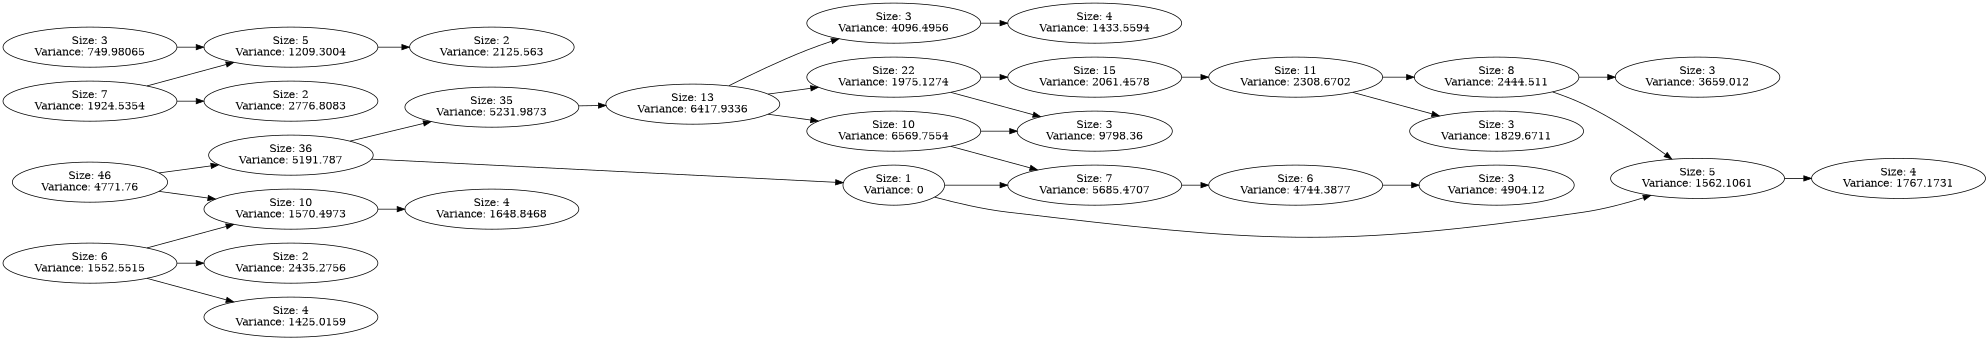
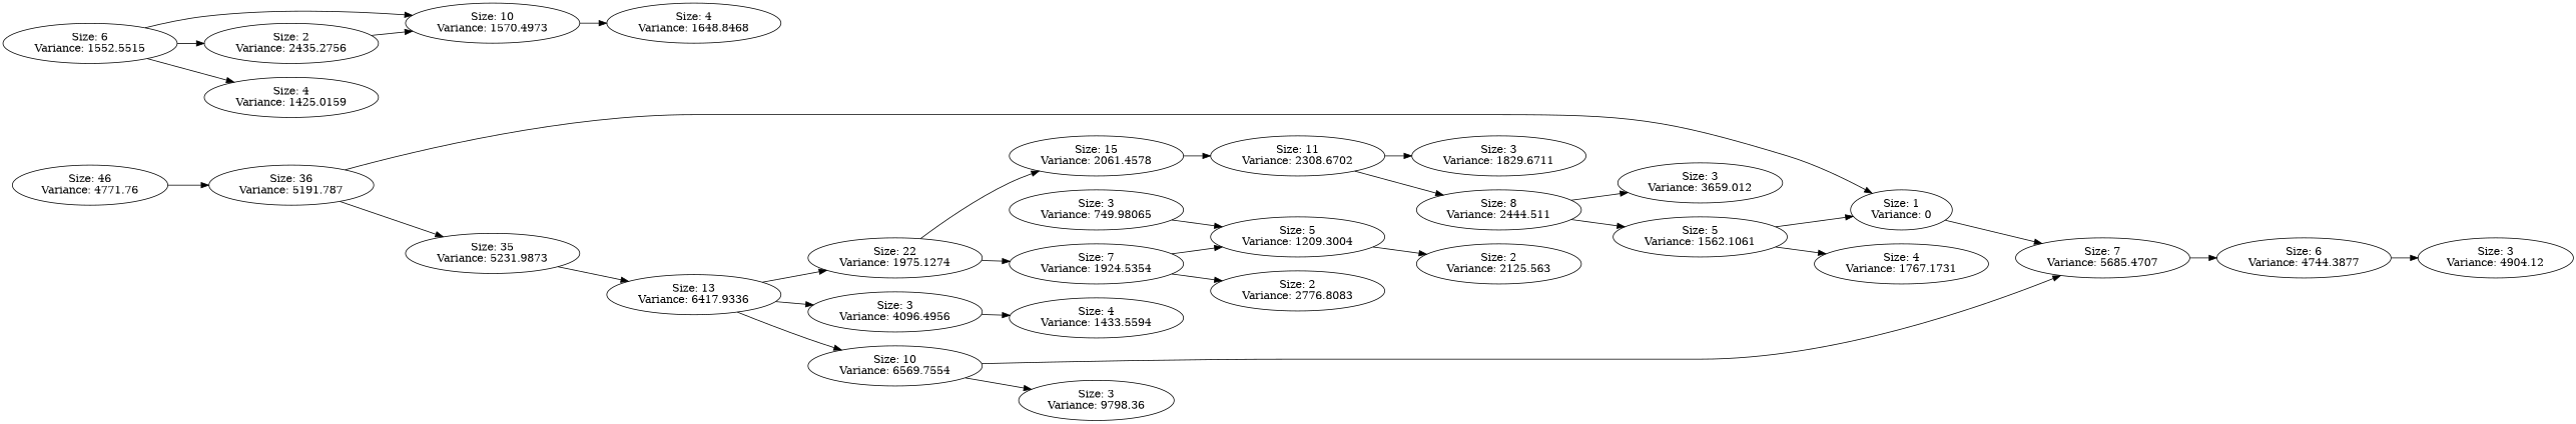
  digraph {
    L=2
    rankdir=LR
    "Size: 46\nVariance: 4771.76"
    "Size: 36\nVariance: 5191.787"
    "Size: 10\nVariance: 1570.4973"
    "Size: 35\nVariance: 5231.9873"
    "Size: 1\nVariance: 0"
    "Size: 4\nVariance: 1648.8468"
    "Size: 13\nVariance: 6417.9336"
    "Size: 7\nVariance: 5685.4707"
    "Size: 6\nVariance: 1552.5515"
    "Size: 2\nVariance: 2435.2756"
    "Size: 4\nVariance: 1425.0159"
    "Size: 22\nVariance: 1975.1274"
    "Size: 7\nVariance: 1924.5354"
    "Size: 15\nVariance: 2061.4578"
    "Size: 10\nVariance: 6569.7554"
    "Size: 3\nVariance: 4096.4956"
    "Size: 5\nVariance: 1209.3004"
    "Size: 2\nVariance: 2776.8083"
    "Size: 11\nVariance: 2308.6702"
    "Size: 3\nVariance: 9798.36"
    "Size: 4\nVariance: 1433.5594"
    "Size: 2\nVariance: 2125.563"
    "Size: 3\nVariance: 1829.6711"
    "Size: 8\nVariance: 2444.511"
    "Size: 3\nVariance: 749.98065"
    "Size: 5\nVariance: 1562.1061"
    "Size: 3\nVariance: 3659.012"
    "Size: 4\nVariance: 1767.1731"
    "Size: 6\nVariance: 4744.3877"
    "Size: 3\nVariance: 4904.12"
    "Size: 46\nVariance: 4771.76" -> "Size: 36\nVariance: 5191.787"
-   "Size: 46\nVariance: 4771.76" -> "Size: 10\nVariance: 1570.4973"
+   "Size: 2\nVariance: 2435.2756" -> "Size: 10\nVariance: 1570.4973"
    "Size: 36\nVariance: 5191.787" -> "Size: 35\nVariance: 5231.9873"
    "Size: 36\nVariance: 5191.787" -> "Size: 1\nVariance: 0"
    "Size: 10\nVariance: 1570.4973" -> "Size: 4\nVariance: 1648.8468"
    "Size: 35\nVariance: 5231.9873" -> "Size: 13\nVariance: 6417.9336"
    "Size: 1\nVariance: 0" -> "Size: 7\nVariance: 5685.4707"
    "Size: 13\nVariance: 6417.9336" -> "Size: 22\nVariance: 1975.1274"
    "Size: 13\nVariance: 6417.9336" -> "Size: 10\nVariance: 6569.7554"
    "Size: 13\nVariance: 6417.9336" -> "Size: 3\nVariance: 4096.4956"
    "Size: 7\nVariance: 5685.4707" -> "Size: 6\nVariance: 4744.3877"
    "Size: 6\nVariance: 1552.5515" -> "Size: 10\nVariance: 1570.4973"
    "Size: 6\nVariance: 1552.5515" -> "Size: 2\nVariance: 2435.2756"
    "Size: 6\nVariance: 1552.5515" -> "Size: 4\nVariance: 1425.0159"
-   "Size: 22\nVariance: 1975.1274" -> "Size: 3\nVariance: 9798.36"
+   "Size: 22\nVariance: 1975.1274" -> "Size: 7\nVariance: 1924.5354"
    "Size: 22\nVariance: 1975.1274" -> "Size: 15\nVariance: 2061.4578"
    "Size: 7\nVariance: 1924.5354" -> "Size: 5\nVariance: 1209.3004"
    "Size: 7\nVariance: 1924.5354" -> "Size: 2\nVariance: 2776.8083"
    "Size: 15\nVariance: 2061.4578" -> "Size: 11\nVariance: 2308.6702"
    "Size: 10\nVariance: 6569.7554" -> "Size: 7\nVariance: 5685.4707"
    "Size: 10\nVariance: 6569.7554" -> "Size: 3\nVariance: 9798.36"
    "Size: 3\nVariance: 4096.4956" -> "Size: 4\nVariance: 1433.5594"
    "Size: 5\nVariance: 1209.3004" -> "Size: 2\nVariance: 2125.563"
    "Size: 11\nVariance: 2308.6702" -> "Size: 3\nVariance: 1829.6711"
    "Size: 11\nVariance: 2308.6702" -> "Size: 8\nVariance: 2444.511"
    "Size: 8\nVariance: 2444.511" -> "Size: 5\nVariance: 1562.1061"
    "Size: 8\nVariance: 2444.511" -> "Size: 3\nVariance: 3659.012"
    "Size: 3\nVariance: 749.98065" -> "Size: 5\nVariance: 1209.3004"
-   "Size: 1\nVariance: 0" -> "Size: 5\nVariance: 1562.1061"
+   "Size: 5\nVariance: 1562.1061" -> "Size: 1\nVariance: 0"
    "Size: 5\nVariance: 1562.1061" -> "Size: 4\nVariance: 1767.1731"
    "Size: 6\nVariance: 4744.3877" -> "Size: 3\nVariance: 4904.12"
  }
